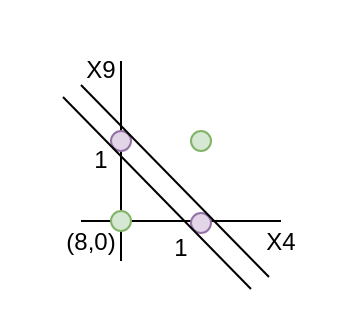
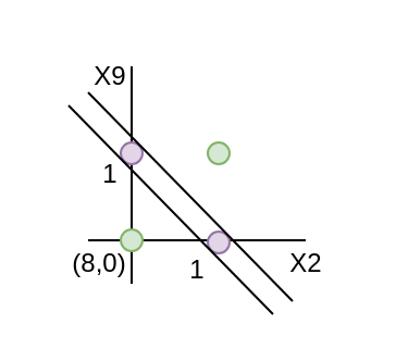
  <mxCell id="0" />
  <mxCell id="1" parent="0" />
  <mxCell id="2" value="1" style="text;html=1;align=center;verticalAlign=middle;resizable=0;points=[];autosize=1;strokeColor=none;fillColor=none;" vertex="1" parent="1"><mxGeometry x="35" y="65" width="30" height="30" as="geometry" /></mxCell>
  <mxCell id="3" value="" style="endArrow=none;html=1;rounded=0;" edge="1" parent="1"><mxGeometry width="50" height="50" relative="1" as="geometry"><mxPoint x="40" y="110" as="sourcePoint" /><mxPoint x="140" y="110" as="targetPoint" /></mxGeometry></mxCell>
  <mxCell id="4" value="" style="endArrow=none;html=1;rounded=0;" edge="1" parent="1"><mxGeometry width="50" height="50" relative="1" as="geometry"><mxPoint x="60" y="130" as="sourcePoint" /><mxPoint x="60" y="30" as="targetPoint" /></mxGeometry></mxCell>
  <mxCell id="5" value="X9" style="text;html=1;align=center;verticalAlign=middle;resizable=0;points=[];autosize=1;strokeColor=none;fillColor=none;" vertex="1" parent="1"><mxGeometry x="30" y="20" width="40" height="30" as="geometry" /></mxCell>
- <mxCell id="6" value="X4" style="text;html=1;align=center;verticalAlign=middle;resizable=0;points=[];autosize=1;strokeColor=none;fillColor=none;" vertex="1" parent="1"><mxGeometry x="120" y="106" width="40" height="30" as="geometry" /></mxCell>
+ <mxCell id="6" value="X2" style="text;html=1;align=center;verticalAlign=middle;resizable=0;points=[];autosize=1;strokeColor=none;fillColor=none;" vertex="1" parent="1"><mxGeometry x="120" y="106" width="40" height="30" as="geometry" /></mxCell>
  <mxCell id="7" value="" style="ellipse;whiteSpace=wrap;html=1;aspect=fixed;fillColor=#e1d5e7;strokeColor=#9673a6;" vertex="1" parent="1"><mxGeometry x="55" y="65" width="10" height="10" as="geometry" /></mxCell>
  <mxCell id="8" value="" style="ellipse;whiteSpace=wrap;html=1;aspect=fixed;fillColor=#d5e8d4;strokeColor=#82b366;" vertex="1" parent="1"><mxGeometry x="55" y="105" width="10" height="10" as="geometry" /></mxCell>
  <mxCell id="9" value="" style="ellipse;whiteSpace=wrap;html=1;aspect=fixed;fillColor=#d5e8d4;strokeColor=#82b366;" vertex="1" parent="1"><mxGeometry x="95" y="65" width="10" height="10" as="geometry" /></mxCell>
  <mxCell id="10" value="" style="ellipse;whiteSpace=wrap;html=1;aspect=fixed;fillColor=#e1d5e7;strokeColor=#9673a6;" vertex="1" parent="1"><mxGeometry x="95" y="106" width="10" height="10" as="geometry" /></mxCell>
  <mxCell id="11" value="1" style="text;html=1;align=center;verticalAlign=middle;resizable=0;points=[];autosize=1;strokeColor=none;fillColor=none;" vertex="1" parent="1"><mxGeometry x="75" y="109" width="30" height="30" as="geometry" /></mxCell>
  <mxCell id="12" value="(8,0)" style="text;html=1;align=center;verticalAlign=middle;resizable=0;points=[];autosize=1;strokeColor=none;fillColor=none;" vertex="1" parent="1"><mxGeometry x="20" y="106" width="50" height="30" as="geometry" /></mxCell>
  <mxCell id="13" value="" style="endArrow=none;html=1;rounded=0;shadow=0;" edge="1" parent="1"><mxGeometry width="50" height="50" relative="1" as="geometry"><mxPoint x="125" y="144" as="sourcePoint" /><mxPoint x="31" y="48" as="targetPoint" /></mxGeometry></mxCell>
  <mxCell id="14" value="" style="endArrow=none;html=1;rounded=0;" edge="1" parent="1"><mxGeometry width="50" height="50" relative="1" as="geometry"><mxPoint x="134" y="138" as="sourcePoint" /><mxPoint x="40" y="42" as="targetPoint" /></mxGeometry></mxCell>
